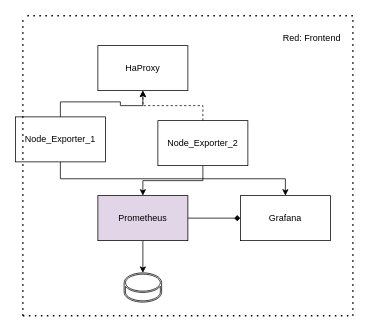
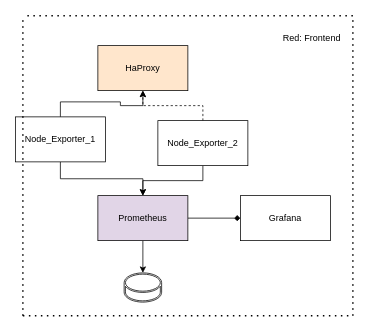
  <mxCell id="0" />
  <mxCell id="1" parent="0" />
  <mxCell id="2" style="edgeStyle=orthogonalEdgeStyle;rounded=0;orthogonalLoop=1;jettySize=auto;html=1;endArrow=diamond;" parent="1" source="4" target="5" edge="1"><mxGeometry relative="1" as="geometry" /></mxCell>
  <mxCell id="3" style="edgeStyle=orthogonalEdgeStyle;rounded=0;orthogonalLoop=1;jettySize=auto;html=1;exitX=0.5;exitY=1;exitDx=0;exitDy=0;" parent="1" source="4" target="17" edge="1"><mxGeometry relative="1" as="geometry" /></mxCell>
  <mxCell id="4" value="Prometheus" style="rounded=0;whiteSpace=wrap;html=1;fillColor=#e1d5e7;" parent="1" vertex="1"><mxGeometry x="130" y="260" width="120" height="60" as="geometry" /></mxCell>
  <mxCell id="5" value="Grafana" style="rounded=0;whiteSpace=wrap;html=1;" parent="1" vertex="1"><mxGeometry x="320" y="260" width="120" height="60" as="geometry" /></mxCell>
  <mxCell id="6" style="edgeStyle=orthogonalEdgeStyle;rounded=0;orthogonalLoop=1;jettySize=auto;html=1;dashed=1;" parent="1" source="8" target="12" edge="1"><mxGeometry relative="1" as="geometry" /></mxCell>
  <mxCell id="7" style="edgeStyle=orthogonalEdgeStyle;rounded=0;orthogonalLoop=1;jettySize=auto;html=1;exitX=0.5;exitY=1;exitDx=0;exitDy=0;entryX=0.5;entryY=0;entryDx=0;entryDy=0;" parent="1" source="8" target="4" edge="1"><mxGeometry relative="1" as="geometry" /></mxCell>
  <mxCell id="8" value="Node_Exporter_2" style="rounded=0;whiteSpace=wrap;html=1;" parent="1" vertex="1"><mxGeometry x="210" y="160" width="120" height="60" as="geometry" /></mxCell>
  <mxCell id="9" style="edgeStyle=orthogonalEdgeStyle;rounded=0;orthogonalLoop=1;jettySize=auto;html=1;entryX=0.5;entryY=1;entryDx=0;entryDy=0;" parent="1" source="11" target="12" edge="1"><mxGeometry relative="1" as="geometry" /></mxCell>
- <mxCell id="10" style="edgeStyle=orthogonalEdgeStyle;rounded=0;orthogonalLoop=1;jettySize=auto;html=1;exitX=0.5;exitY=1;exitDx=0;exitDy=0;" parent="1" source="11" target="5" edge="1"><mxGeometry relative="1" as="geometry" /></mxCell>
+ <mxCell id="10" style="edgeStyle=orthogonalEdgeStyle;rounded=0;orthogonalLoop=1;jettySize=auto;html=1;exitX=0.5;exitY=1;exitDx=0;exitDy=0;entryX=0.5;entryY=0;entryDx=0;entryDy=0;" parent="1" source="11" target="4" edge="1"><mxGeometry relative="1" as="geometry" /></mxCell>
  <mxCell id="11" value="Node_Exporter_1" style="rounded=0;whiteSpace=wrap;html=1;" parent="1" vertex="1"><mxGeometry x="20" y="155" width="120" height="60" as="geometry" /></mxCell>
- <mxCell id="12" value="HaProxy" style="rounded=0;whiteSpace=wrap;html=1;" parent="1" vertex="1"><mxGeometry x="130" y="60" width="120" height="60" as="geometry" /></mxCell>
+ <mxCell id="12" value="HaProxy" style="rounded=0;whiteSpace=wrap;html=1;fillColor=#ffe6cc;" parent="1" vertex="1"><mxGeometry x="130" y="60" width="120" height="60" as="geometry" /></mxCell>
  <mxCell id="13" value="" style="endArrow=none;dashed=1;html=1;dashPattern=1 3;strokeWidth=2;rounded=0;" parent="1" edge="1"><mxGeometry width="50" height="50" relative="1" as="geometry"><mxPoint x="30" y="420" as="sourcePoint" /><mxPoint x="30" y="20" as="targetPoint" /></mxGeometry></mxCell>
  <mxCell id="14" value="" style="endArrow=none;dashed=1;html=1;dashPattern=1 3;strokeWidth=2;rounded=0;" parent="1" edge="1"><mxGeometry width="50" height="50" relative="1" as="geometry"><mxPoint x="470" y="20" as="sourcePoint" /><mxPoint x="30" y="20" as="targetPoint" /></mxGeometry></mxCell>
  <mxCell id="15" value="" style="endArrow=none;dashed=1;html=1;dashPattern=1 3;strokeWidth=2;rounded=0;" parent="1" edge="1"><mxGeometry width="50" height="50" relative="1" as="geometry"><mxPoint x="470" y="420" as="sourcePoint" /><mxPoint x="470" y="20" as="targetPoint" /></mxGeometry></mxCell>
  <mxCell id="16" value="" style="endArrow=none;dashed=1;html=1;dashPattern=1 3;strokeWidth=2;rounded=0;" parent="1" edge="1"><mxGeometry width="50" height="50" relative="1" as="geometry"><mxPoint x="30" y="420" as="sourcePoint" /><mxPoint x="470" y="420" as="targetPoint" /></mxGeometry></mxCell>
  <mxCell id="17" value="" style="sketch=0;pointerEvents=1;shadow=0;dashed=0;html=1;aspect=fixed;labelPosition=center;verticalLabelPosition=bottom;verticalAlign=top;align=center;outlineConnect=0;shape=mxgraph.vvd.datastore;" parent="1" vertex="1"><mxGeometry x="165" y="363" width="50" height="39" as="geometry" /></mxCell>
  <mxCell id="18" value="Red: Frontend" style="text;html=1;align=center;verticalAlign=middle;resizable=0;points=[];autosize=1;strokeColor=none;fillColor=none;" parent="1" vertex="1"><mxGeometry x="370" y="40" width="90" height="20" as="geometry" /></mxCell>
